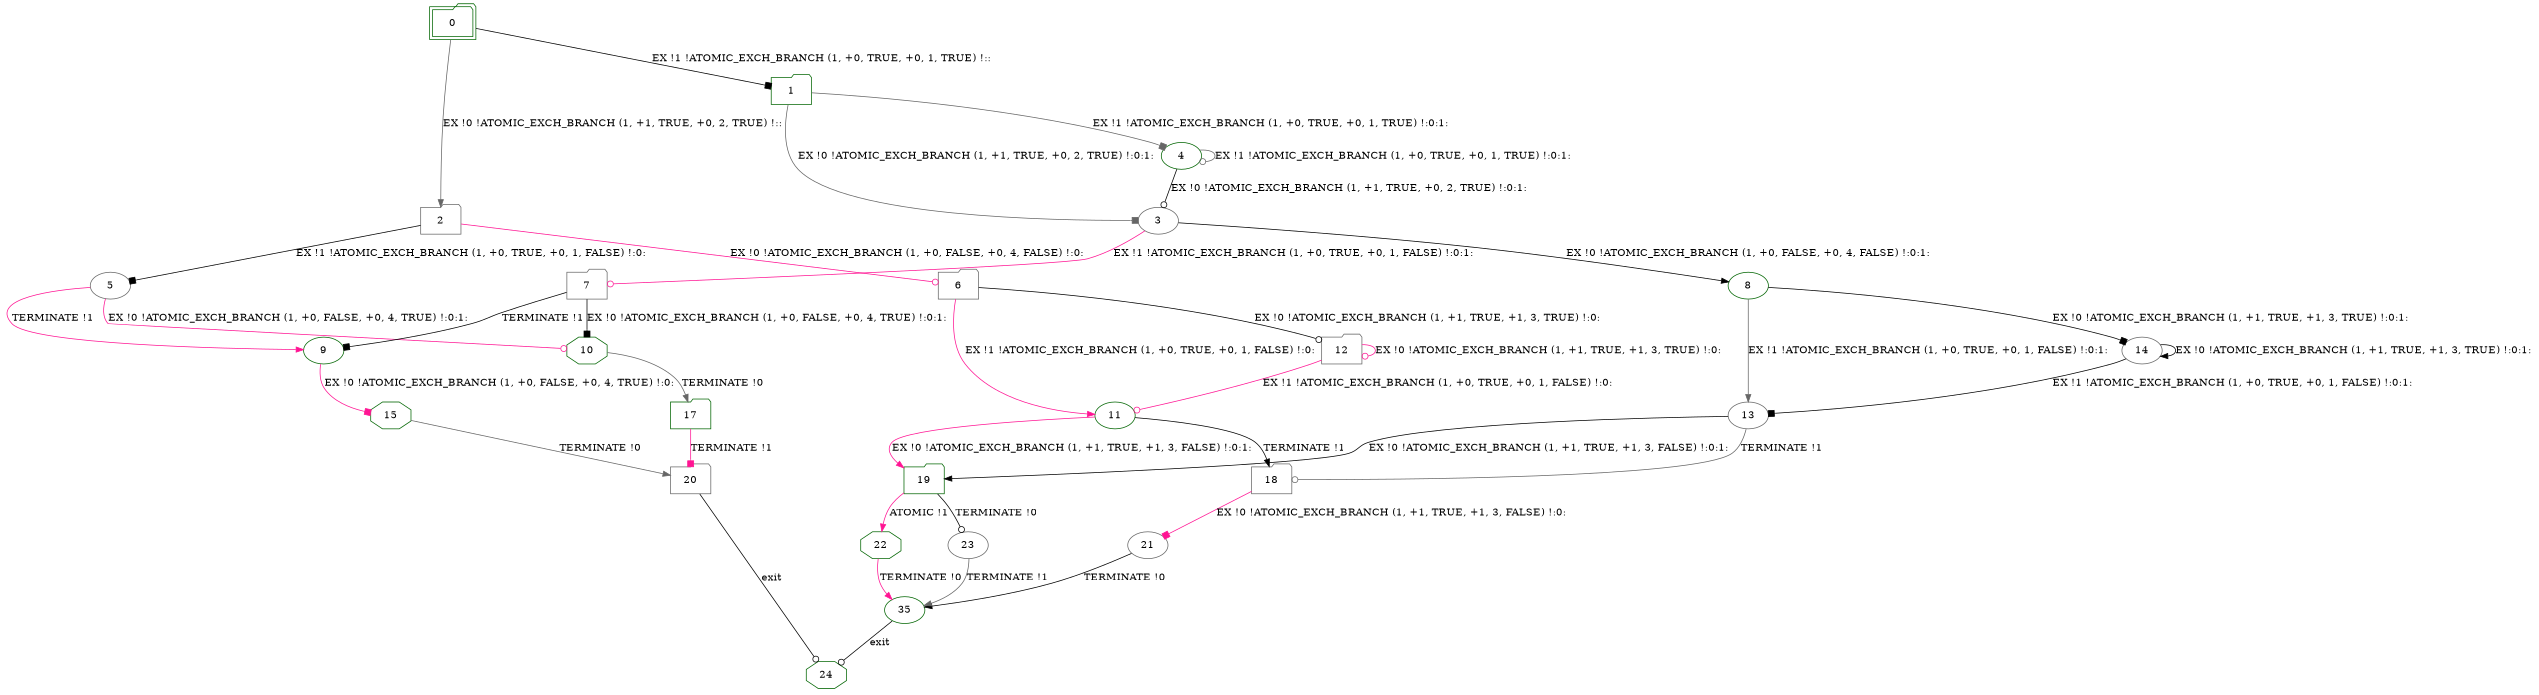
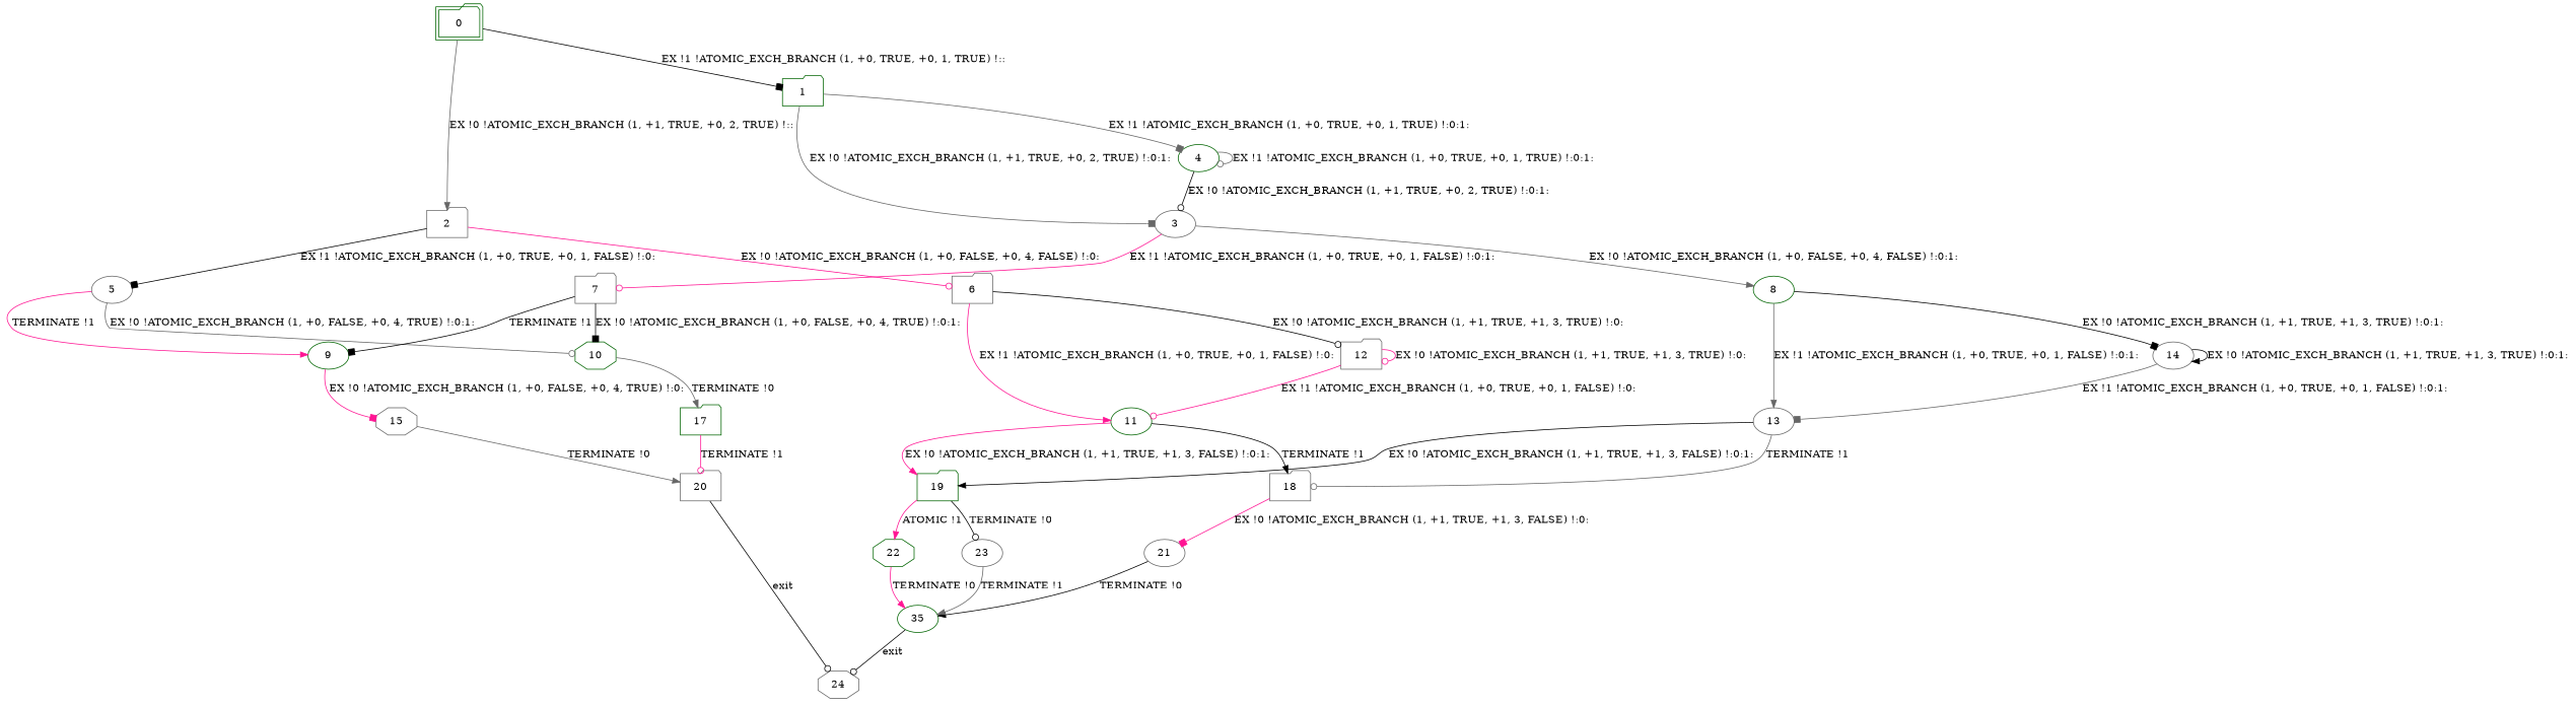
  digraph {
    node [color=gray40 shape=ellipse]
    edge [arrowhead=normal color=black]
    0 [color=darkgreen peripheries=2 shape=folder]
    1 [color=darkgreen shape=folder]
    2 [shape=folder]
    3
    4 [color=darkgreen]
    5
    6 [shape=folder]
    7 [shape=folder]
    8 [color=darkgreen]
    9 [color=darkgreen]
    10 [color=darkgreen shape=octagon]
    11 [color=darkgreen]
    12 [shape=folder]
    13
    14
-   15 [color=darkgreen shape=octagon]
+   15 [shape=octagon]
    17 [color=darkgreen shape=folder]
    18 [shape=folder]
    19 [color=darkgreen shape=folder]
    20 [shape=folder]
    21
    22 [color=darkgreen shape=octagon]
    23
-   24 [color=darkgreen shape=octagon]
+   24 [shape=octagon]
    n25 [color=darkgreen label=35]
    0 -> 1 [arrowhead=box label="EX !1 !ATOMIC_EXCH_BRANCH (1, +0, TRUE, +0, 1, TRUE) !::"]
    0 -> 2 [color=gray40 label="EX !0 !ATOMIC_EXCH_BRANCH (1, +1, TRUE, +0, 2, TRUE) !::"]
    1 -> 3 [arrowhead=box color=gray40 label="EX !0 !ATOMIC_EXCH_BRANCH (1, +1, TRUE, +0, 2, TRUE) !:0:1:"]
    1 -> 4 [arrowhead=box color=gray40 label="EX !1 !ATOMIC_EXCH_BRANCH (1, +0, TRUE, +0, 1, TRUE) !:0:1:"]
    2 -> 5 [arrowhead=box label="EX !1 !ATOMIC_EXCH_BRANCH (1, +0, TRUE, +0, 1, FALSE) !:0:"]
    2 -> 6 [arrowhead=odot color=deeppink label="EX !0 !ATOMIC_EXCH_BRANCH (1, +0, FALSE, +0, 4, FALSE) !:0:"]
    3 -> 7 [arrowhead=odot color=deeppink label="EX !1 !ATOMIC_EXCH_BRANCH (1, +0, TRUE, +0, 1, FALSE) !:0:1:"]
-   3 -> 8 [label="EX !0 !ATOMIC_EXCH_BRANCH (1, +0, FALSE, +0, 4, FALSE) !:0:1:"]
+   3 -> 8 [color=gray40 label="EX !0 !ATOMIC_EXCH_BRANCH (1, +0, FALSE, +0, 4, FALSE) !:0:1:"]
    4 -> 3 [arrowhead=odot label="EX !0 !ATOMIC_EXCH_BRANCH (1, +1, TRUE, +0, 2, TRUE) !:0:1:"]
    4 -> 4 [arrowhead=odot color=gray40 label="EX !1 !ATOMIC_EXCH_BRANCH (1, +0, TRUE, +0, 1, TRUE) !:0:1:"]
    5 -> 9 [color=deeppink label="TERMINATE !1"]
-   5 -> 10 [arrowhead=odot color=deeppink label="EX !0 !ATOMIC_EXCH_BRANCH (1, +0, FALSE, +0, 4, TRUE) !:0:1:"]
+   5 -> 10 [arrowhead=odot color=gray40 label="EX !0 !ATOMIC_EXCH_BRANCH (1, +0, FALSE, +0, 4, TRUE) !:0:1:"]
    6 -> 11 [color=deeppink label="EX !1 !ATOMIC_EXCH_BRANCH (1, +0, TRUE, +0, 1, FALSE) !:0:"]
    6 -> 12 [arrowhead=odot label="EX !0 !ATOMIC_EXCH_BRANCH (1, +1, TRUE, +1, 3, TRUE) !:0:"]
    7 -> 9 [arrowhead=box label="TERMINATE !1"]
    7 -> 10 [arrowhead=box label="EX !0 !ATOMIC_EXCH_BRANCH (1, +0, FALSE, +0, 4, TRUE) !:0:1:"]
    8 -> 13 [color=gray40 label="EX !1 !ATOMIC_EXCH_BRANCH (1, +0, TRUE, +0, 1, FALSE) !:0:1:"]
    8 -> 14 [arrowhead=box label="EX !0 !ATOMIC_EXCH_BRANCH (1, +1, TRUE, +1, 3, TRUE) !:0:1:"]
    9 -> 15 [arrowhead=box color=deeppink label="EX !0 !ATOMIC_EXCH_BRANCH (1, +0, FALSE, +0, 4, TRUE) !:0:"]
    10 -> 17 [color=gray40 label="TERMINATE !0"]
    11 -> 18 [label="TERMINATE !1"]
    11 -> 19 [color=deeppink label="EX !0 !ATOMIC_EXCH_BRANCH (1, +1, TRUE, +1, 3, FALSE) !:0:1:"]
    12 -> 11 [arrowhead=odot color=deeppink label="EX !1 !ATOMIC_EXCH_BRANCH (1, +0, TRUE, +0, 1, FALSE) !:0:"]
    12 -> 12 [arrowhead=odot color=deeppink label="EX !0 !ATOMIC_EXCH_BRANCH (1, +1, TRUE, +1, 3, TRUE) !:0:"]
    13 -> 18 [arrowhead=odot color=gray40 label="TERMINATE !1"]
    13 -> 19 [label="EX !0 !ATOMIC_EXCH_BRANCH (1, +1, TRUE, +1, 3, FALSE) !:0:1:"]
-   14 -> 13 [arrowhead=box label="EX !1 !ATOMIC_EXCH_BRANCH (1, +0, TRUE, +0, 1, FALSE) !:0:1:"]
+   14 -> 13 [arrowhead=box color=gray40 label="EX !1 !ATOMIC_EXCH_BRANCH (1, +0, TRUE, +0, 1, FALSE) !:0:1:"]
    14 -> 14 [label="EX !0 !ATOMIC_EXCH_BRANCH (1, +1, TRUE, +1, 3, TRUE) !:0:1:"]
    15 -> 20 [color=gray40 label="TERMINATE !0"]
-   17 -> 20 [arrowhead=box color=deeppink label="TERMINATE !1"]
+   17 -> 20 [arrowhead=odot color=deeppink label="TERMINATE !1"]
    18 -> 21 [arrowhead=box color=deeppink label="EX !0 !ATOMIC_EXCH_BRANCH (1, +1, TRUE, +1, 3, FALSE) !:0:"]
    19 -> 22 [color=deeppink label="ATOMIC !1"]
    19 -> 23 [arrowhead=odot label="TERMINATE !0"]
    20 -> 24 [arrowhead=odot label=exit]
    21 -> n25 [label="TERMINATE !0"]
    22 -> n25 [color=deeppink label="TERMINATE !0"]
    23 -> n25 [color=gray40 label="TERMINATE !1"]
    n25 -> 24 [arrowhead=odot label=exit]
  }
